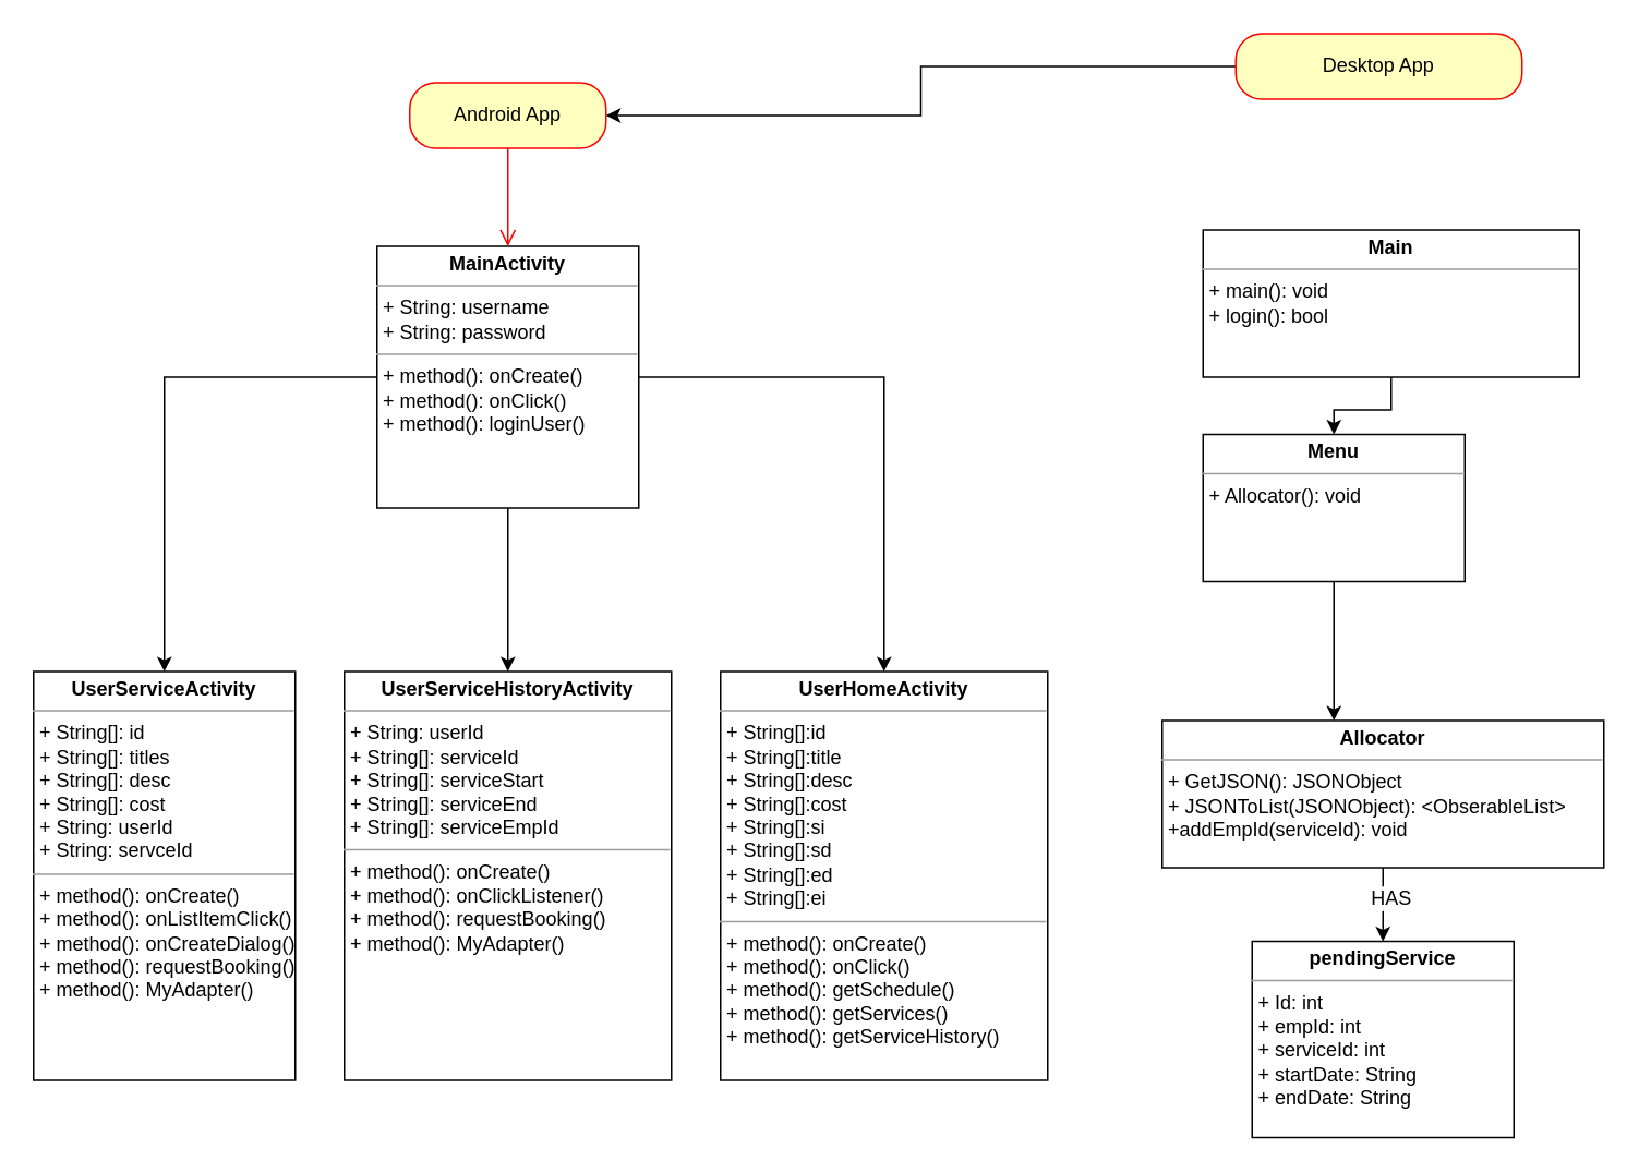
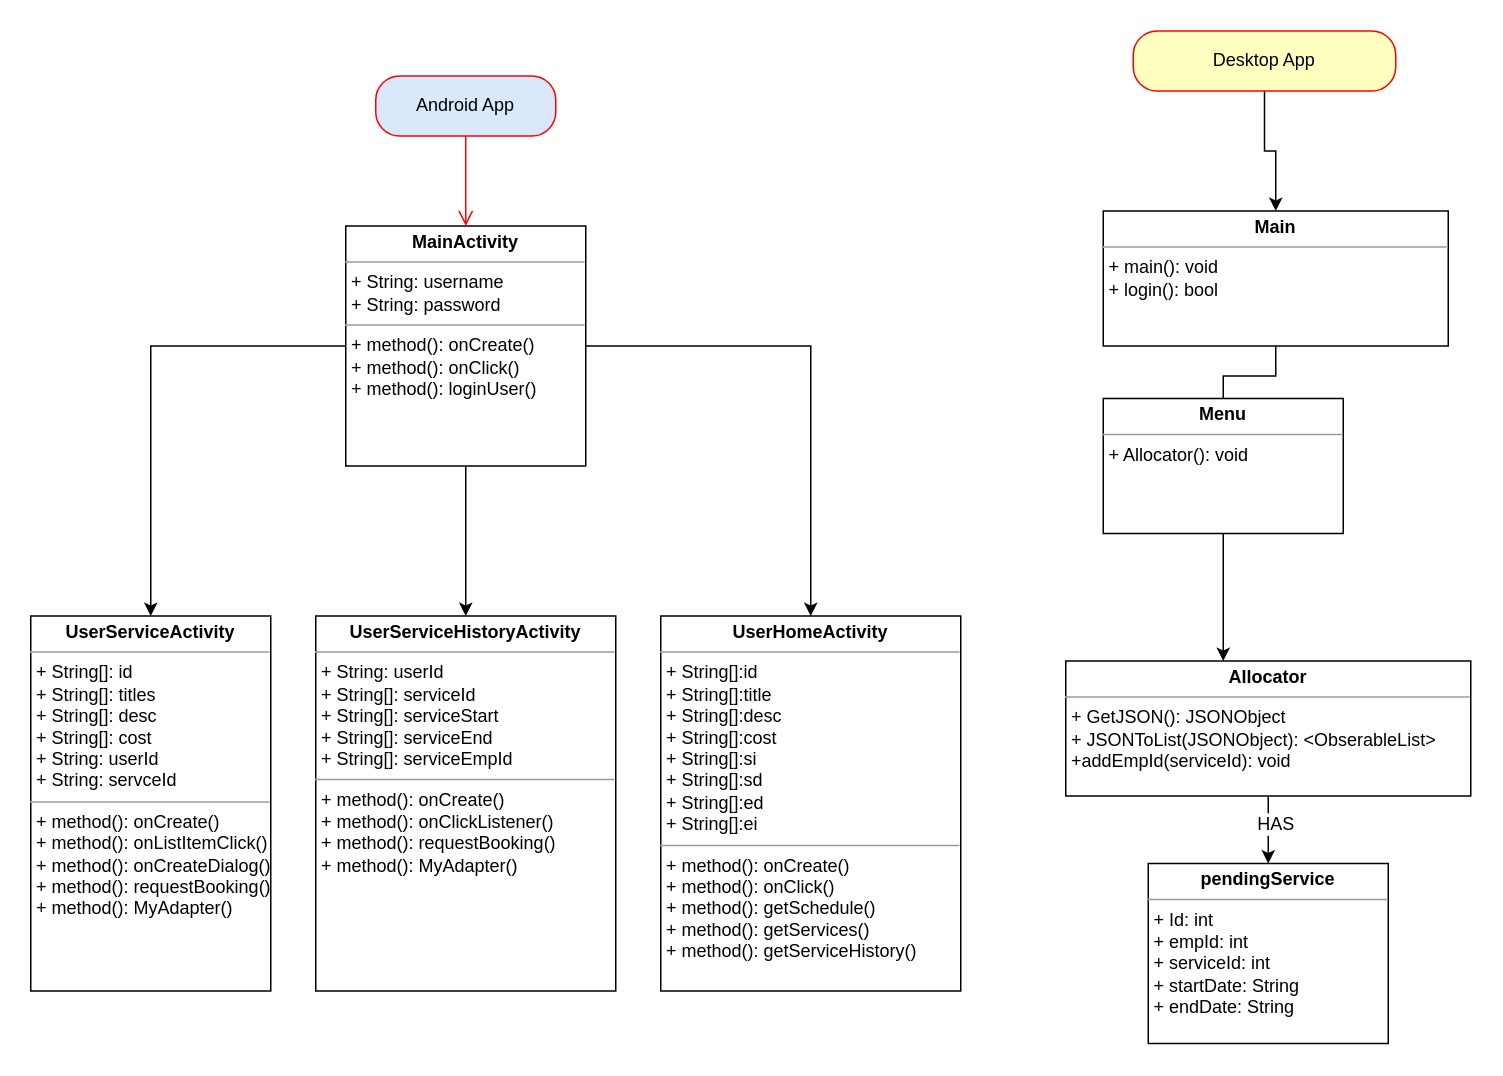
  <mxCell id="0" />
  <mxCell id="1" parent="0" />
  <mxCell id="2" value="" style="edgeStyle=orthogonalEdgeStyle;rounded=0;orthogonalLoop=1;jettySize=auto;html=1;" edge="1" parent="1" source="5" target="6"><mxGeometry relative="1" as="geometry"><mxPoint x="310" y="390" as="targetPoint" /></mxGeometry></mxCell>
  <mxCell id="3" style="edgeStyle=orthogonalEdgeStyle;rounded=0;orthogonalLoop=1;jettySize=auto;html=1;" edge="1" parent="1" source="5" target="8"><mxGeometry relative="1" as="geometry" /></mxCell>
  <mxCell id="4" style="edgeStyle=orthogonalEdgeStyle;rounded=0;orthogonalLoop=1;jettySize=auto;html=1;exitX=1;exitY=0.5;exitDx=0;exitDy=0;entryX=0.5;entryY=0;entryDx=0;entryDy=0;" edge="1" parent="1" source="5" target="7"><mxGeometry relative="1" as="geometry" /></mxCell>
  <mxCell id="5" value="&lt;p style=&quot;margin: 0px ; margin-top: 4px ; text-align: center&quot;&gt;&lt;b&gt;MainActivity&lt;/b&gt;&lt;/p&gt;&lt;hr size=&quot;1&quot;&gt;&lt;p style=&quot;margin: 0px ; margin-left: 4px&quot;&gt;+ String: username&lt;/p&gt;&lt;p style=&quot;margin: 0px ; margin-left: 4px&quot;&gt;+ String: password&lt;/p&gt;&lt;hr size=&quot;1&quot;&gt;&lt;p style=&quot;margin: 0px ; margin-left: 4px&quot;&gt;+ method(): onCreate()&lt;/p&gt;&lt;p style=&quot;margin: 0px ; margin-left: 4px&quot;&gt;+ method(): onClick()&lt;/p&gt;&lt;p style=&quot;margin: 0px ; margin-left: 4px&quot;&gt;+ method(): loginUser()&lt;/p&gt;" style="verticalAlign=top;align=left;overflow=fill;fontSize=12;fontFamily=Helvetica;html=1;" vertex="1" parent="1"><mxGeometry x="230" y="150" width="160" height="160" as="geometry" /></mxCell>
  <mxCell id="6" value="&lt;p style=&quot;margin: 0px ; margin-top: 4px ; text-align: center&quot;&gt;&lt;b&gt;UserServiceActivity&lt;/b&gt;&lt;/p&gt;&lt;hr size=&quot;1&quot;&gt;&lt;p style=&quot;margin: 0px ; margin-left: 4px&quot;&gt;+ String[]: id&lt;/p&gt;&lt;p style=&quot;margin: 0px ; margin-left: 4px&quot;&gt;+ String[]: titles&lt;/p&gt;&lt;p style=&quot;margin: 0px ; margin-left: 4px&quot;&gt;+ String[]: desc&lt;br&gt;&lt;/p&gt;&lt;p style=&quot;margin: 0px ; margin-left: 4px&quot;&gt;+ String[]: cost&lt;br&gt;&lt;/p&gt;&lt;p style=&quot;margin: 0px ; margin-left: 4px&quot;&gt;+ String: userId&lt;/p&gt;&lt;p style=&quot;margin: 0px ; margin-left: 4px&quot;&gt;+ String: servceId&lt;/p&gt;&lt;hr size=&quot;1&quot;&gt;&lt;p style=&quot;margin: 0px ; margin-left: 4px&quot;&gt;+ method(): onCreate()&lt;/p&gt;&lt;p style=&quot;margin: 0px ; margin-left: 4px&quot;&gt;+ method(): onListItemClick()&lt;/p&gt;&lt;p style=&quot;margin: 0px ; margin-left: 4px&quot;&gt;+ method(): onCreateDialog()&lt;/p&gt;&lt;p style=&quot;margin: 0px ; margin-left: 4px&quot;&gt;+ method(): requestBooking()&lt;/p&gt;&lt;p style=&quot;margin: 0px ; margin-left: 4px&quot;&gt;+ method(): MyAdapter()&lt;/p&gt;" style="verticalAlign=top;align=left;overflow=fill;fontSize=12;fontFamily=Helvetica;html=1;" vertex="1" parent="1"><mxGeometry x="20" y="410" width="160" height="250" as="geometry" /></mxCell>
  <mxCell id="7" value="&lt;p style=&quot;margin: 0px ; margin-top: 4px ; text-align: center&quot;&gt;&lt;b&gt;UserHomeActivity&lt;/b&gt;&lt;/p&gt;&lt;hr size=&quot;1&quot;&gt;&lt;p style=&quot;margin: 0px ; margin-left: 4px&quot;&gt;+ String[]:id&lt;/p&gt;&lt;p style=&quot;margin: 0px ; margin-left: 4px&quot;&gt;&lt;span&gt;+ String[]:title&lt;/span&gt;&lt;/p&gt;&lt;p style=&quot;margin: 0px ; margin-left: 4px&quot;&gt;&lt;span&gt;+ String[]:desc&lt;/span&gt;&lt;/p&gt;&lt;p style=&quot;margin: 0px ; margin-left: 4px&quot;&gt;&lt;span&gt;+ String[]:cost&lt;/span&gt;&lt;/p&gt;&lt;p style=&quot;margin: 0px ; margin-left: 4px&quot;&gt;&lt;span&gt;+ String[]:si&lt;/span&gt;&lt;/p&gt;&lt;p style=&quot;margin: 0px ; margin-left: 4px&quot;&gt;&lt;span&gt;+ String[]:sd&lt;/span&gt;&lt;/p&gt;&lt;p style=&quot;margin: 0px ; margin-left: 4px&quot;&gt;&lt;span&gt;+ String[]:ed&lt;/span&gt;&lt;/p&gt;&lt;p style=&quot;margin: 0px ; margin-left: 4px&quot;&gt;&lt;span&gt;+ String[]:ei&lt;/span&gt;&lt;/p&gt;&lt;hr size=&quot;1&quot;&gt;&lt;p style=&quot;margin: 0px ; margin-left: 4px&quot;&gt;+ method(): onCreate()&lt;/p&gt;&lt;p style=&quot;margin: 0px ; margin-left: 4px&quot;&gt;+ method(): onClick()&lt;/p&gt;&lt;p style=&quot;margin: 0px ; margin-left: 4px&quot;&gt;&lt;span&gt;+ method(): getSchedule()&lt;/span&gt;&lt;/p&gt;&lt;p style=&quot;margin: 0px ; margin-left: 4px&quot;&gt;&lt;span&gt;+ method(): getServices()&lt;/span&gt;&lt;/p&gt;&lt;p style=&quot;margin: 0px ; margin-left: 4px&quot;&gt;&lt;span&gt;+ method(): getServiceHistory()&lt;/span&gt;&lt;/p&gt;&lt;p&gt;&lt;br&gt;&lt;/p&gt;" style="verticalAlign=top;align=left;overflow=fill;fontSize=12;fontFamily=Helvetica;html=1;" vertex="1" parent="1"><mxGeometry x="440" y="410" width="200" height="250" as="geometry" /></mxCell>
  <mxCell id="8" value="&lt;p style=&quot;margin: 0px ; margin-top: 4px ; text-align: center&quot;&gt;&lt;b&gt;UserServiceHistoryActivity&lt;/b&gt;&lt;/p&gt;&lt;hr size=&quot;1&quot;&gt;&lt;p style=&quot;margin: 0px ; margin-left: 4px&quot;&gt;+ String: userId&lt;/p&gt;&lt;p style=&quot;margin: 0px ; margin-left: 4px&quot;&gt;+ String[]:&amp;nbsp;&lt;span&gt;serviceId&lt;/span&gt;&lt;/p&gt;&lt;p style=&quot;margin: 0px ; margin-left: 4px&quot;&gt;+ String[]: serviceStart&lt;br&gt;&lt;/p&gt;&lt;p style=&quot;margin: 0px ; margin-left: 4px&quot;&gt;+ String[]: serviceEnd&lt;br&gt;&lt;/p&gt;&lt;p style=&quot;margin: 0px ; margin-left: 4px&quot;&gt;+ String[]: serviceEmpId&lt;/p&gt;&lt;hr size=&quot;1&quot;&gt;&lt;p style=&quot;margin: 0px ; margin-left: 4px&quot;&gt;+ method(): onCreate()&lt;/p&gt;&lt;p style=&quot;margin: 0px ; margin-left: 4px&quot;&gt;+ method(): onClickListener()&lt;/p&gt;&lt;p style=&quot;margin: 0px ; margin-left: 4px&quot;&gt;&lt;span&gt;+ method(): requestBooking()&lt;/span&gt;&lt;br&gt;&lt;/p&gt;&lt;p style=&quot;margin: 0px ; margin-left: 4px&quot;&gt;+ method(): MyAdapter()&lt;/p&gt;" style="verticalAlign=top;align=left;overflow=fill;fontSize=12;fontFamily=Helvetica;html=1;" vertex="1" parent="1"><mxGeometry x="210" y="410" width="200" height="250" as="geometry" /></mxCell>
- <mxCell id="9" value="" style="edgeStyle=orthogonalEdgeStyle;rounded=0;orthogonalLoop=1;jettySize=auto;html=1;" edge="1" parent="1" source="10" target="13"><mxGeometry relative="1" as="geometry" /></mxCell>
+ <mxCell id="9" value="" style="edgeStyle=orthogonalEdgeStyle;rounded=0;orthogonalLoop=1;jettySize=auto;html=1;endArrow=none;" edge="1" parent="1" source="10" target="13"><mxGeometry relative="1" as="geometry" /></mxCell>
  <mxCell id="10" value="&lt;p style=&quot;margin: 0px ; margin-top: 4px ; text-align: center&quot;&gt;&lt;b&gt;Main&lt;/b&gt;&lt;/p&gt;&lt;hr size=&quot;1&quot;&gt;&lt;p style=&quot;margin: 0px ; margin-left: 4px&quot;&gt;+ main(): void&lt;/p&gt;&lt;p style=&quot;margin: 0px ; margin-left: 4px&quot;&gt;+ login(): bool&lt;br&gt;&lt;/p&gt;" style="verticalAlign=top;align=left;overflow=fill;fontSize=12;fontFamily=Helvetica;html=1;" vertex="1" parent="1"><mxGeometry x="735" y="140" width="230" height="90" as="geometry" /></mxCell>
  <mxCell id="11" value="&lt;p style=&quot;margin: 0px ; margin-top: 4px ; text-align: center&quot;&gt;&lt;b&gt;pendingService&lt;/b&gt;&lt;/p&gt;&lt;hr size=&quot;1&quot;&gt;&lt;p style=&quot;margin: 0px ; margin-left: 4px&quot;&gt;+ Id: int&lt;/p&gt;&lt;p style=&quot;margin: 0px ; margin-left: 4px&quot;&gt;+ empId: int&lt;/p&gt;&lt;p style=&quot;margin: 0px ; margin-left: 4px&quot;&gt;+ serviceId: int&lt;br&gt;&lt;/p&gt;&lt;p style=&quot;margin: 0px ; margin-left: 4px&quot;&gt;+ startDate: String&lt;br&gt;&lt;/p&gt;&lt;p style=&quot;margin: 0px ; margin-left: 4px&quot;&gt;+ endDate: String&lt;br&gt;&lt;/p&gt;&lt;p style=&quot;margin: 0px ; margin-left: 4px&quot;&gt;&lt;br&gt;&lt;/p&gt;" style="verticalAlign=top;align=left;overflow=fill;fontSize=12;fontFamily=Helvetica;html=1;" vertex="1" parent="1"><mxGeometry x="765" y="575" width="160" height="120" as="geometry" /></mxCell>
  <mxCell id="12" value="" style="edgeStyle=orthogonalEdgeStyle;rounded=0;orthogonalLoop=1;jettySize=auto;html=1;" edge="1" parent="1" source="13" target="16"><mxGeometry relative="1" as="geometry"><Array as="points"><mxPoint x="815" y="420" /><mxPoint x="815" y="420" /></Array></mxGeometry></mxCell>
  <mxCell id="13" value="&lt;p style=&quot;margin: 0px ; margin-top: 4px ; text-align: center&quot;&gt;&lt;b&gt;Menu&lt;/b&gt;&lt;/p&gt;&lt;hr size=&quot;1&quot;&gt;&lt;p style=&quot;margin: 0px ; margin-left: 4px&quot;&gt;+ Allocator(): void&lt;/p&gt;" style="verticalAlign=top;align=left;overflow=fill;fontSize=12;fontFamily=Helvetica;html=1;" vertex="1" parent="1"><mxGeometry x="735" y="265" width="160" height="90" as="geometry" /></mxCell>
  <mxCell id="14" value="" style="edgeStyle=orthogonalEdgeStyle;rounded=0;orthogonalLoop=1;jettySize=auto;html=1;" edge="1" parent="1" source="16" target="11"><mxGeometry relative="1" as="geometry" /></mxCell>
  <mxCell id="15" value="HAS" style="text;html=1;resizable=0;points=[];align=center;verticalAlign=middle;labelBackgroundColor=#ffffff;" vertex="1" connectable="0" parent="14"><mxGeometry x="-0.2" y="4" relative="1" as="geometry"><mxPoint as="offset" /></mxGeometry></mxCell>
  <mxCell id="16" value="&lt;p style=&quot;margin: 0px ; margin-top: 4px ; text-align: center&quot;&gt;&lt;b&gt;Allocator&lt;/b&gt;&lt;/p&gt;&lt;hr size=&quot;1&quot;&gt;&lt;p style=&quot;margin: 0px ; margin-left: 4px&quot;&gt;+ GetJSON(): JSONObject&lt;/p&gt;&lt;p style=&quot;margin: 0px ; margin-left: 4px&quot;&gt;+ JSONToList(JSONObject): &amp;lt;ObserableList&amp;gt;&lt;/p&gt;&lt;p style=&quot;margin: 0px ; margin-left: 4px&quot;&gt;+addEmpId(serviceId): void&lt;/p&gt;" style="verticalAlign=top;align=left;overflow=fill;fontSize=12;fontFamily=Helvetica;html=1;" vertex="1" parent="1"><mxGeometry x="710" y="440" width="270" height="90" as="geometry" /></mxCell>
- <mxCell id="17" value="Android App" style="rounded=1;whiteSpace=wrap;html=1;arcSize=40;fontColor=#000000;fillColor=#ffffc0;strokeColor=#ff0000;" vertex="1" parent="1"><mxGeometry x="250" y="50" width="120" height="40" as="geometry" /></mxCell>
+ <mxCell id="17" value="Android App" style="rounded=1;whiteSpace=wrap;html=1;arcSize=40;fontColor=#000000;fillColor=#dae8fc;strokeColor=#ff0000;" vertex="1" parent="1"><mxGeometry x="250" y="50" width="120" height="40" as="geometry" /></mxCell>
  <mxCell id="18" value="" style="edgeStyle=orthogonalEdgeStyle;html=1;verticalAlign=bottom;endArrow=open;endSize=8;strokeColor=#ff0000;" edge="1" source="17" parent="1"><mxGeometry relative="1" as="geometry"><mxPoint x="310" y="150" as="targetPoint" /></mxGeometry></mxCell>
- <mxCell id="19" value="" style="edgeStyle=orthogonalEdgeStyle;rounded=0;orthogonalLoop=1;jettySize=auto;html=1;" edge="1" parent="1" source="20" target="17"><mxGeometry relative="1" as="geometry" /></mxCell>
+ <mxCell id="19" value="" style="edgeStyle=orthogonalEdgeStyle;rounded=0;orthogonalLoop=1;jettySize=auto;html=1;" edge="1" parent="1" source="20" target="10"><mxGeometry relative="1" as="geometry" /></mxCell>
  <mxCell id="20" value="Desktop App" style="rounded=1;whiteSpace=wrap;html=1;arcSize=40;fontColor=#000000;fillColor=#ffffc0;strokeColor=#ff0000;" vertex="1" parent="1"><mxGeometry x="755" y="20" width="175" height="40" as="geometry" /></mxCell>
